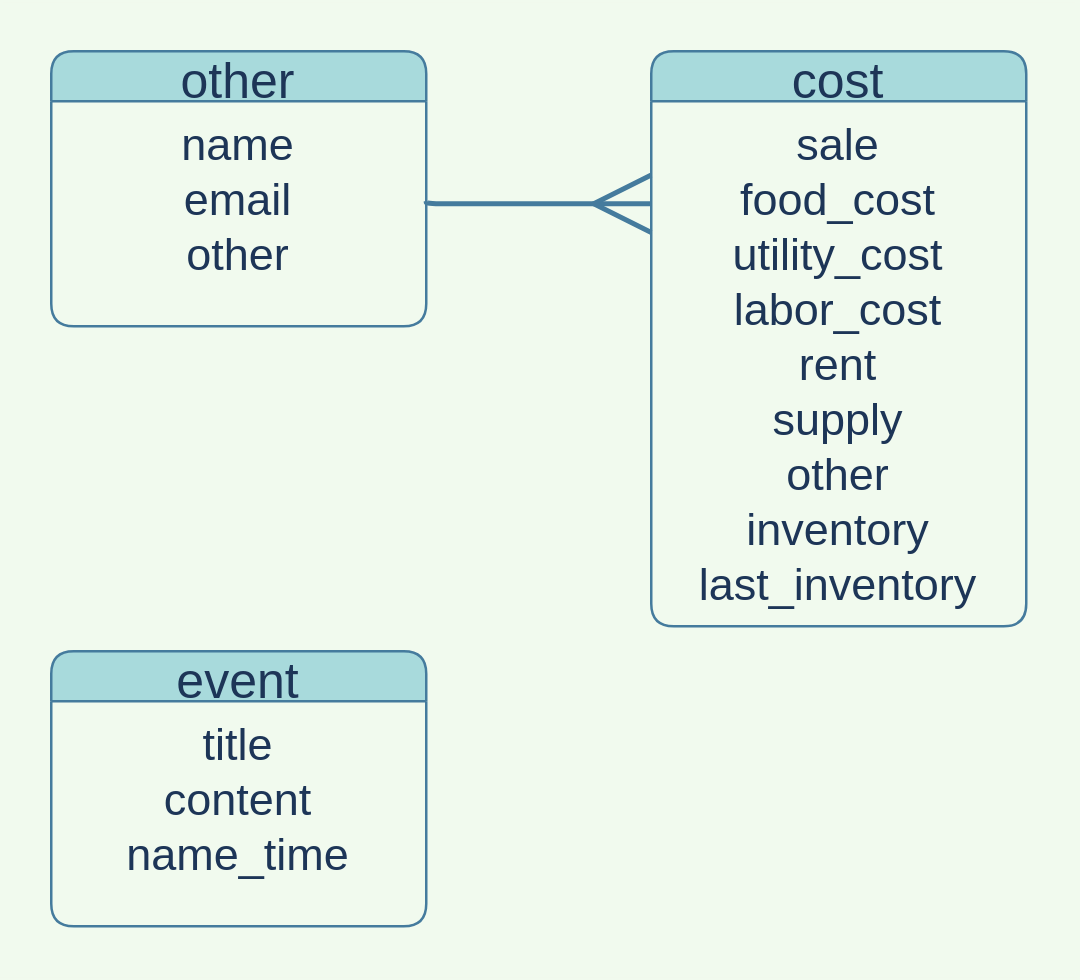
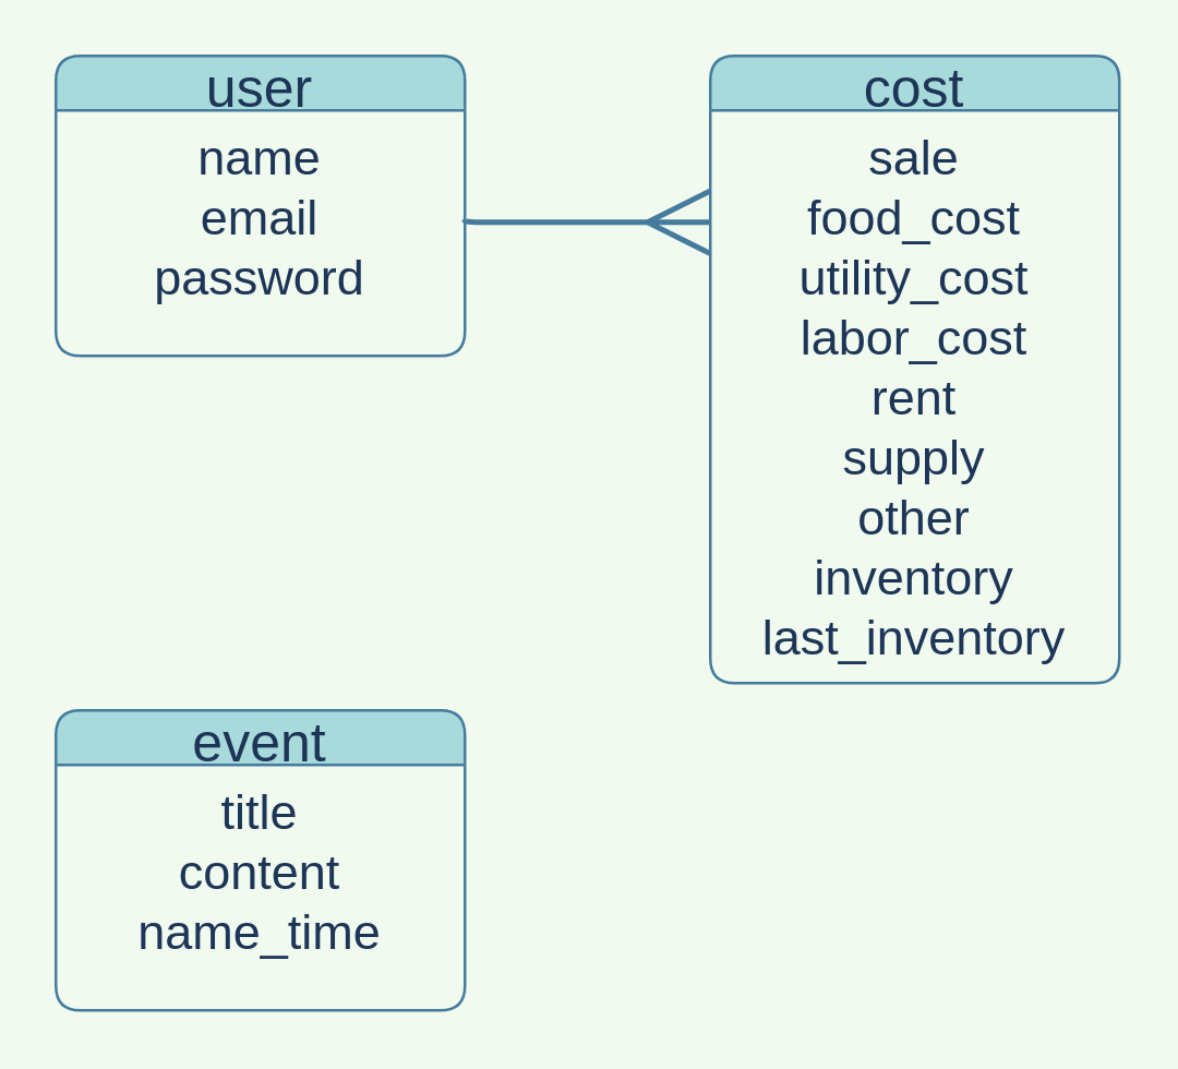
  <mxCell id="0" />
  <mxCell id="1" parent="0" />
- <mxCell id="2" value="other" style="swimlane;fontStyle=0;childLayout=stackLayout;horizontal=1;startSize=20;horizontalStack=0;resizeParent=1;resizeParentMax=0;resizeLast=0;collapsible=1;marginBottom=0;align=center;fontSize=20;fillColor=#A8DADC;strokeColor=#457B9D;fontColor=#1D3557;rounded=1;" vertex="1" parent="1"><mxGeometry x="20" y="20" width="150" height="110" as="geometry" /></mxCell>
- <mxCell id="3" value="name&#10;email&#10;other" style="text;fillColor=none;spacingLeft=4;spacingRight=4;overflow=hidden;rotatable=0;points=[[0,0.5],[1,0.5]];portConstraint=eastwest;fontSize=18;align=center;fontColor=#1D3557;rounded=1;strokeWidth=6;" vertex="1" parent="2"><mxGeometry y="20" width="150" height="90" as="geometry" /></mxCell>
+ <mxCell id="2" value="user" style="swimlane;fontStyle=0;childLayout=stackLayout;horizontal=1;startSize=20;horizontalStack=0;resizeParent=1;resizeParentMax=0;resizeLast=0;collapsible=1;marginBottom=0;align=center;fontSize=20;fillColor=#A8DADC;strokeColor=#457B9D;fontColor=#1D3557;rounded=1;" vertex="1" parent="1"><mxGeometry x="20" y="20" width="150" height="110" as="geometry" /></mxCell>
+ <mxCell id="3" value="name&#10;email&#10;password" style="text;fillColor=none;spacingLeft=4;spacingRight=4;overflow=hidden;rotatable=0;points=[[0,0.5],[1,0.5]];portConstraint=eastwest;fontSize=18;align=center;fontColor=#1D3557;rounded=1;strokeWidth=6;" vertex="1" parent="2"><mxGeometry y="20" width="150" height="90" as="geometry" /></mxCell>
  <mxCell id="4" style="edgeStyle=orthogonalEdgeStyle;rounded=1;orthogonalLoop=1;jettySize=auto;html=1;strokeColor=#457B9D;fillColor=#A8DADC;fontColor=#1D3557;endArrow=ERmany;endFill=0;endSize=20;strokeWidth=2;" edge="1" parent="2"><mxGeometry relative="1" as="geometry"><mxPoint x="150" y="60" as="sourcePoint" /><mxPoint x="240" y="61" as="targetPoint" /><Array as="points"><mxPoint x="150" y="61" /></Array></mxGeometry></mxCell>
  <mxCell id="5" value="cost" style="swimlane;fontStyle=0;childLayout=stackLayout;horizontal=1;startSize=20;horizontalStack=0;resizeParent=1;resizeParentMax=0;resizeLast=0;collapsible=1;marginBottom=0;align=center;fontSize=20;fillColor=#A8DADC;strokeColor=#457B9D;fontColor=#1D3557;rounded=1;" vertex="1" parent="1"><mxGeometry x="260" y="20" width="150" height="230" as="geometry" /></mxCell>
  <mxCell id="6" value="sale&#10;food_cost&#10;utility_cost&#10;labor_cost&#10;rent&#10;supply&#10;other&#10;inventory&#10;last_inventory" style="text;strokeColor=none;fillColor=none;spacingLeft=4;spacingRight=4;overflow=hidden;rotatable=0;points=[[0,0.5],[1,0.5]];portConstraint=eastwest;fontSize=18;align=center;fontColor=#1D3557;rounded=1;" vertex="1" parent="5"><mxGeometry y="20" width="150" height="210" as="geometry" /></mxCell>
  <mxCell id="7" value="event" style="swimlane;fontStyle=0;childLayout=stackLayout;horizontal=1;startSize=20;horizontalStack=0;resizeParent=1;resizeParentMax=0;resizeLast=0;collapsible=1;marginBottom=0;align=center;fontSize=20;fillColor=#A8DADC;strokeColor=#457B9D;fontColor=#1D3557;rounded=1;" vertex="1" parent="1"><mxGeometry x="20" y="260" width="150" height="110" as="geometry" /></mxCell>
  <mxCell id="8" value="title&#10;content&#10;name_time" style="text;strokeColor=none;fillColor=none;spacingLeft=4;spacingRight=4;overflow=hidden;rotatable=0;points=[[0,0.5],[1,0.5]];portConstraint=eastwest;fontSize=18;align=center;fontColor=#1D3557;rounded=1;" vertex="1" parent="7"><mxGeometry y="20" width="150" height="90" as="geometry" /></mxCell>
